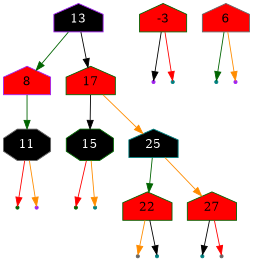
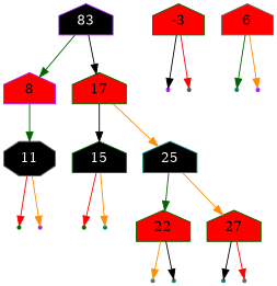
  digraph {
    node [color=darkgreen shape=point]
    edge [color=darkorange]
-   n1 [color=purple fillcolor=black fontcolor=white label=13 shape=house style=filled]
+   n1 [color=purple fillcolor=black fontcolor=white label=83 shape=house style=filled]
    n2 [color=purple fillcolor=red fontcolor=black label=8 shape=house style=filled]
    n3 [fillcolor=red fontcolor=black label=17 shape=house style=filled]
    n4 [color=gray40 fillcolor=black fontcolor=white label=11 shape=octagon style=filled]
-   n5 [fillcolor=black fontcolor=white label=15 shape=octagon style=filled]
+   n5 [fillcolor=black fontcolor=white label=15 shape=house style=filled]
    n6 [color=teal fillcolor=black fontcolor=white label=25 shape=house style=filled]
    null5
    null6 [color=purple]
    n9 [fillcolor=red fontcolor=black label=-3 shape=house style=filled]
    null1 [color=purple]
    null2 [color=teal]
    n12 [color=gray40 fillcolor=red fontcolor=black label=6 shape=house style=filled]
    null3 [color=teal]
    null4 [color=purple]
    null7
    null8 [color=teal]
    n17 [fillcolor=red fontcolor=black label=22 shape=house style=filled]
    n18 [fillcolor=red fontcolor=black label=27 shape=house style=filled]
    null9 [color=gray40]
    null10 [color=teal]
    null11 [color=teal]
    null12 [color=gray40]
    n1 -> n2 [color=darkgreen]
    n1 -> n3 [color=black]
    n2 -> n4 [color=darkgreen]
    n3 -> n5 [color=black]
    n3 -> n6
    n4 -> null5 [color=red]
    n4 -> null6
    n5 -> null7 [color=red]
    n5 -> null8
    n6 -> n17 [color=darkgreen]
    n6 -> n18
    n9 -> null1 [color=black]
    n9 -> null2 [color=red]
    n12 -> null3 [color=darkgreen]
    n12 -> null4
    n17 -> null9
    n17 -> null10 [color=black]
    n18 -> null11 [color=black]
    n18 -> null12 [color=red]
  }
